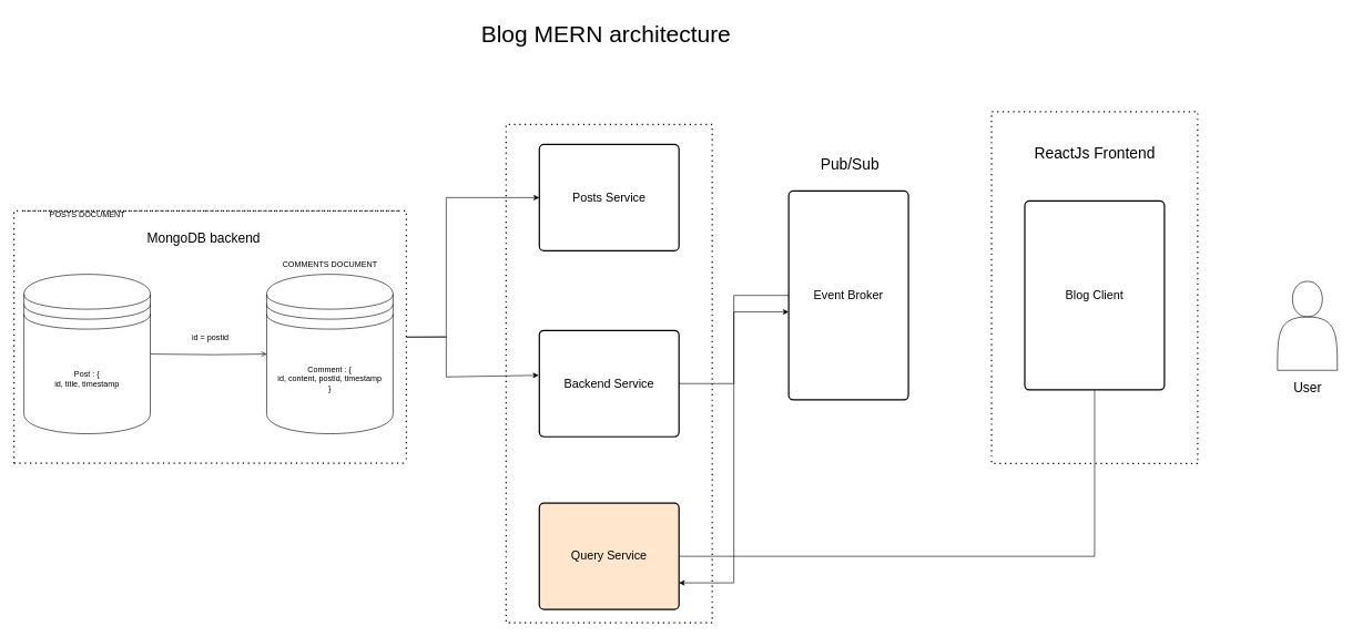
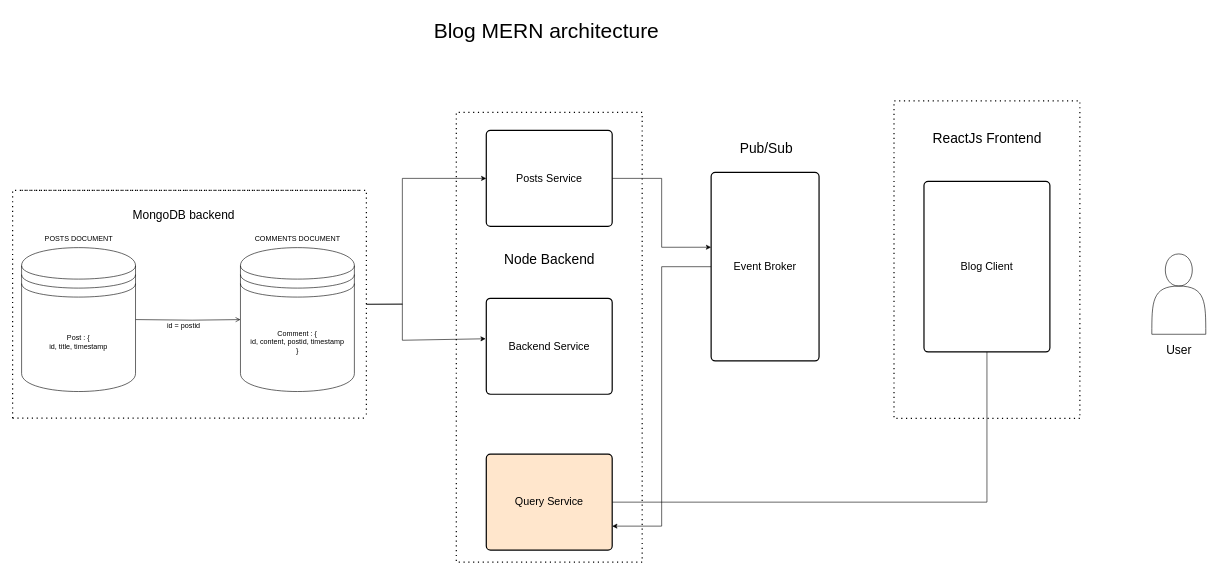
  <mxCell id="0" />
  <mxCell id="1" parent="0" />
- <mxCell id="2" value="POSTS DOCUMENT" style="text;html=1;align=center;verticalAlign=middle;resizable=0;points=[];autosize=1;strokeColor=none;fillColor=none;" vertex="1" parent="1"><mxGeometry x="60" y="307.5" width="140" height="30" as="geometry" /></mxCell>
+ <mxCell id="2" value="POSTS DOCUMENT" style="text;html=1;align=center;verticalAlign=middle;resizable=0;points=[];autosize=1;strokeColor=none;fillColor=none;" vertex="1" parent="1"><mxGeometry x="60" y="382.5" width="140" height="30" as="geometry" /></mxCell>
  <mxCell id="3" value="COMMENTS DOCUMENT" style="text;html=1;align=center;verticalAlign=middle;resizable=0;points=[];autosize=1;strokeColor=none;fillColor=none;" vertex="1" parent="1"><mxGeometry x="410" y="382.5" width="170" height="30" as="geometry" /></mxCell>
  <mxCell id="4" value="" style="endArrow=open;html=1;rounded=0;exitX=1;exitY=0.5;exitDx=0;exitDy=0;entryX=0;entryY=0.5;entryDx=0;entryDy=0;" edge="1" parent="1" source="11" target="12"><mxGeometry width="50" height="50" relative="1" as="geometry"><mxPoint x="200.49" y="532.5" as="sourcePoint" /><mxPoint x="429.51" y="533.5" as="targetPoint" /><Array as="points"><mxPoint x="319.51" y="533.5" /></Array></mxGeometry></mxCell>
- <mxCell id="5" value="id = postid" style="text;html=1;align=center;verticalAlign=middle;resizable=0;points=[];autosize=1;strokeColor=none;fillColor=none;" vertex="1" parent="1"><mxGeometry x="275" y="492.5" width="80" height="30" as="geometry" /></mxCell>
+ <mxCell id="5" value="id = postid" style="text;html=1;align=center;verticalAlign=middle;resizable=0;points=[];autosize=1;strokeColor=none;fillColor=none;" vertex="1" parent="1"><mxGeometry x="265" y="527.5" width="80" height="30" as="geometry" /></mxCell>
  <mxCell id="6" value="MongoDB backend" style="text;html=1;align=center;verticalAlign=middle;resizable=0;points=[];autosize=1;strokeColor=none;fillColor=none;strokeWidth=5;fontSize=20;" vertex="1" parent="1"><mxGeometry x="210" y="337" width="190" height="40" as="geometry" /></mxCell>
  <mxCell id="7" value="" style="endArrow=none;dashed=1;html=1;dashPattern=1 3;strokeWidth=2;rounded=0;" edge="1" parent="1"><mxGeometry width="50" height="50" relative="1" as="geometry"><mxPoint x="20" y="697" as="sourcePoint" /><mxPoint x="610" y="697" as="targetPoint" /><Array as="points"><mxPoint x="320" y="697" /></Array></mxGeometry></mxCell>
  <mxCell id="8" value="" style="endArrow=none;dashed=1;html=1;dashPattern=1 3;strokeWidth=2;rounded=0;" edge="1" parent="1"><mxGeometry width="50" height="50" relative="1" as="geometry"><mxPoint x="35" y="317" as="sourcePoint" /><mxPoint x="600" y="317" as="targetPoint" /><Array as="points"><mxPoint x="315" y="317" /></Array></mxGeometry></mxCell>
  <mxCell id="9" value="" style="endArrow=none;dashed=1;html=1;dashPattern=1 3;strokeWidth=2;rounded=0;" edge="1" parent="1"><mxGeometry width="50" height="50" relative="1" as="geometry"><mxPoint x="20" y="697" as="sourcePoint" /><mxPoint x="310" y="317" as="targetPoint" /><Array as="points"><mxPoint x="20" y="317" /><mxPoint x="160" y="317" /></Array></mxGeometry></mxCell>
  <mxCell id="10" value="" style="endArrow=none;dashed=1;html=1;dashPattern=1 3;strokeWidth=2;rounded=0;" edge="1" parent="1"><mxGeometry width="50" height="50" relative="1" as="geometry"><mxPoint x="310" y="317" as="sourcePoint" /><mxPoint x="610" y="697" as="targetPoint" /><Array as="points"><mxPoint x="610" y="317" /></Array></mxGeometry></mxCell>
  <mxCell id="11" value="Post : {&lt;br&gt;id, title, timestamp" style="shape=datastore;whiteSpace=wrap;html=1;" vertex="1" parent="1"><mxGeometry x="35" y="412.5" width="190" height="240" as="geometry" /></mxCell>
  <mxCell id="12" value="Comment : {&lt;br&gt;id, content, postid, timestamp&lt;br&gt;}" style="shape=datastore;whiteSpace=wrap;html=1;" vertex="1" parent="1"><mxGeometry x="400" y="412.5" width="190" height="240" as="geometry" /></mxCell>
  <mxCell id="13" value="&lt;font style=&quot;font-size: 18px;&quot;&gt;Posts Service&lt;/font&gt;" style="rounded=1;whiteSpace=wrap;html=1;absoluteArcSize=1;arcSize=14;strokeWidth=2;" vertex="1" parent="1"><mxGeometry x="810" y="217" width="210" height="160" as="geometry" /></mxCell>
  <mxCell id="14" value="&lt;span style=&quot;font-size: 18px;&quot;&gt;Backend Service&lt;/span&gt;" style="rounded=1;whiteSpace=wrap;html=1;absoluteArcSize=1;arcSize=14;strokeWidth=2;" vertex="1" parent="1"><mxGeometry x="810" y="497" width="210" height="160" as="geometry" /></mxCell>
  <mxCell id="15" style="edgeStyle=orthogonalEdgeStyle;rounded=0;orthogonalLoop=1;jettySize=auto;html=1;entryX=1;entryY=0.75;entryDx=0;entryDy=0;" edge="1" parent="1" source="16" target="18"><mxGeometry relative="1" as="geometry" /></mxCell>
  <mxCell id="16" value="&lt;span style=&quot;font-size: 18px;&quot;&gt;Event Broker&lt;/span&gt;" style="rounded=1;whiteSpace=wrap;html=1;absoluteArcSize=1;arcSize=14;strokeWidth=2;" vertex="1" parent="1"><mxGeometry x="1185" y="287" width="180" height="314.5" as="geometry" /></mxCell>
  <mxCell id="17" style="edgeStyle=orthogonalEdgeStyle;rounded=0;orthogonalLoop=1;jettySize=auto;html=1;entryX=0.5;entryY=1;entryDx=0;entryDy=0;endArrow=none;" edge="1" parent="1" source="18" target="27"><mxGeometry relative="1" as="geometry" /></mxCell>
  <mxCell id="18" value="&lt;span style=&quot;font-size: 18px;&quot;&gt;Query Service&lt;/span&gt;" style="rounded=1;whiteSpace=wrap;html=1;absoluteArcSize=1;arcSize=14;strokeWidth=2;fillColor=#ffe6cc;" vertex="1" parent="1"><mxGeometry x="810" y="757" width="210" height="160" as="geometry" /></mxCell>
  <mxCell id="19" value="" style="endArrow=classic;html=1;rounded=0;entryX=0;entryY=0.5;entryDx=0;entryDy=0;" edge="1" parent="1" target="13"><mxGeometry width="50" height="50" relative="1" as="geometry"><mxPoint x="610" y="507" as="sourcePoint" /><mxPoint x="670" y="177" as="targetPoint" /><Array as="points"><mxPoint x="670" y="507" /><mxPoint x="670" y="297" /></Array></mxGeometry></mxCell>
  <mxCell id="20" value="" style="endArrow=classic;html=1;rounded=0;entryX=-0.005;entryY=0.422;entryDx=0;entryDy=0;entryPerimeter=0;" edge="1" parent="1" target="14"><mxGeometry width="50" height="50" relative="1" as="geometry"><mxPoint x="610" y="507" as="sourcePoint" /><mxPoint x="810" y="387" as="targetPoint" /><Array as="points"><mxPoint x="670" y="506.5" /><mxPoint x="670" y="567" /></Array></mxGeometry></mxCell>
  <mxCell id="21" value="" style="shape=actor;whiteSpace=wrap;html=1;" vertex="1" parent="1"><mxGeometry x="1920" y="423" width="90" height="134" as="geometry" /></mxCell>
- <mxCell id="23" style="edgeStyle=orthogonalEdgeStyle;rounded=0;orthogonalLoop=1;jettySize=auto;html=1;entryX=0;entryY=0.579;entryDx=0;entryDy=0;entryPerimeter=0;" edge="1" parent="1" source="14" target="16"><mxGeometry relative="1" as="geometry" /></mxCell>
+ <mxCell id="22" style="edgeStyle=orthogonalEdgeStyle;rounded=0;orthogonalLoop=1;jettySize=auto;html=1;entryX=0;entryY=0.397;entryDx=0;entryDy=0;entryPerimeter=0;" edge="1" parent="1" source="13" target="16"><mxGeometry relative="1" as="geometry" /></mxCell>
  <mxCell id="24" value="" style="endArrow=none;dashed=1;html=1;dashPattern=1 3;strokeWidth=2;rounded=0;" edge="1" parent="1"><mxGeometry width="50" height="50" relative="1" as="geometry"><mxPoint x="1070" y="937" as="sourcePoint" /><mxPoint x="1070" y="937" as="targetPoint" /><Array as="points"><mxPoint x="760" y="937" /><mxPoint x="760" y="307" /><mxPoint x="760" y="187" /><mxPoint x="950" y="187" /><mxPoint x="1070" y="187" /></Array></mxGeometry></mxCell>
+ <mxCell id="25" value="&lt;font style=&quot;font-size: 23px;&quot;&gt;Node Backend&lt;/font&gt;" style="text;html=1;align=center;verticalAlign=middle;resizable=0;points=[];autosize=1;strokeColor=none;fillColor=none;" vertex="1" parent="1"><mxGeometry x="830" y="412.5" width="170" height="40" as="geometry" /></mxCell>
  <mxCell id="26" value="Pub/Sub&amp;nbsp;" style="text;html=1;align=center;verticalAlign=middle;resizable=0;points=[];autosize=1;strokeColor=none;fillColor=none;fontSize=23;" vertex="1" parent="1"><mxGeometry x="1220" y="227" width="120" height="40" as="geometry" /></mxCell>
  <mxCell id="27" value="&lt;span style=&quot;font-size: 18px;&quot;&gt;Blog Client&lt;/span&gt;" style="rounded=1;whiteSpace=wrap;html=1;absoluteArcSize=1;arcSize=14;strokeWidth=2;" vertex="1" parent="1"><mxGeometry x="1540" y="302" width="210" height="284.5" as="geometry" /></mxCell>
  <mxCell id="28" value="" style="endArrow=none;dashed=1;html=1;dashPattern=1 3;strokeWidth=2;rounded=0;" edge="1" parent="1"><mxGeometry width="50" height="50" relative="1" as="geometry"><mxPoint x="1800" y="697.25" as="sourcePoint" /><mxPoint x="1800" y="697.25" as="targetPoint" /><Array as="points"><mxPoint x="1490" y="697.25" /><mxPoint x="1490" y="287.75" /><mxPoint x="1490" y="167.75" /><mxPoint x="1680" y="167.75" /><mxPoint x="1800" y="167.75" /></Array></mxGeometry></mxCell>
  <mxCell id="29" value="ReactJs Frontend" style="text;html=1;align=center;verticalAlign=middle;resizable=0;points=[];autosize=1;strokeColor=none;fillColor=none;fontSize=23;" vertex="1" parent="1"><mxGeometry x="1540" y="210" width="210" height="40" as="geometry" /></mxCell>
  <mxCell id="30" value="User" style="text;html=1;align=center;verticalAlign=middle;resizable=0;points=[];autosize=1;strokeColor=none;fillColor=none;fontSize=20;" vertex="1" parent="1"><mxGeometry x="1930" y="561.5" width="70" height="40" as="geometry" /></mxCell>
  <mxCell id="31" value="&lt;font style=&quot;font-size: 35px;&quot;&gt;Blog MERN architecture&lt;/font&gt;" style="text;html=1;align=center;verticalAlign=middle;resizable=0;points=[];autosize=1;strokeColor=none;fillColor=none;" vertex="1" parent="1"><mxGeometry x="710" y="20" width="400" height="60" as="geometry" /></mxCell>
